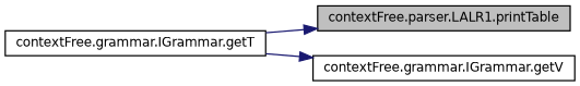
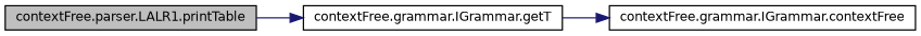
  digraph {
    rankdir=LR
    node [color=black fillcolor=white fontname=Helvetica fontsize=10 shape=record style=filled]
    edge [color=midnightblue fontname=Helvetica fontsize=10 labelfontname=Helvetica labelfontsize=10 style=solid]
    n1 [fillcolor=grey75 fontcolor=black height=0.2 label="contextFree.parser.LALR1.printTable" width=0.4]
    n2 [height=0.2 label="contextFree.grammar.IGrammar.getT" width=0.4]
-   n3 [height=0.2 label="contextFree.grammar.IGrammar.getV" width=0.4]
-   n2 -> n1
+   n3 [height=0.2 label="contextFree.grammar.IGrammar.contextFree" width=0.4]
+   n1 -> n2
    n2 -> n3
  }
